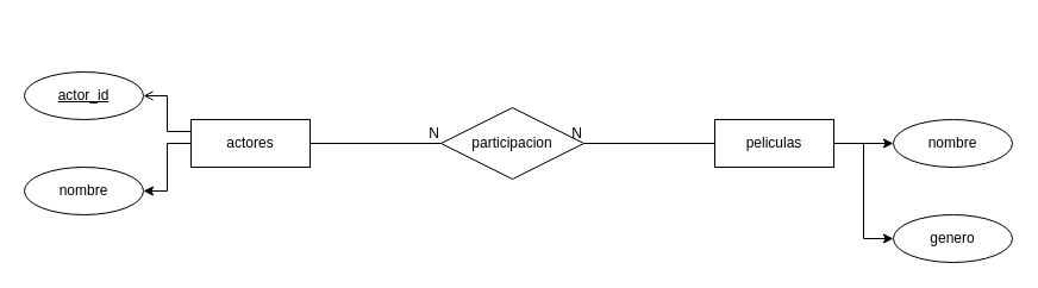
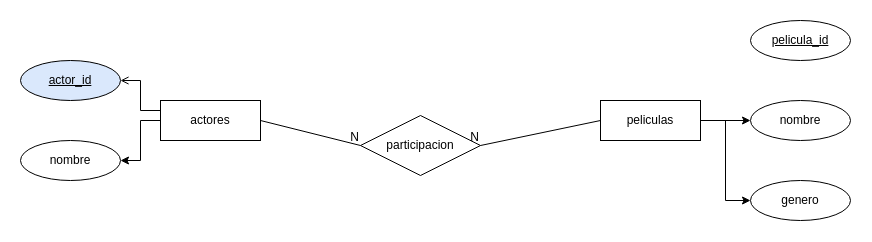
  <mxCell id="0" />
  <mxCell id="1" parent="0" />
  <mxCell id="2" style="edgeStyle=orthogonalEdgeStyle;rounded=0;orthogonalLoop=1;jettySize=auto;html=1;entryX=1;entryY=0.5;entryDx=0;entryDy=0;" edge="1" parent="1" source="3" target="14"><mxGeometry relative="1" as="geometry" /></mxCell>
  <mxCell id="3" value="actores" style="whiteSpace=wrap;html=1;align=center;" vertex="1" parent="1"><mxGeometry x="160" y="100" width="100" height="40" as="geometry" /></mxCell>
  <mxCell id="4" style="edgeStyle=orthogonalEdgeStyle;rounded=0;orthogonalLoop=1;jettySize=auto;html=1;entryX=0;entryY=0.5;entryDx=0;entryDy=0;" edge="1" parent="1" source="6" target="16"><mxGeometry relative="1" as="geometry" /></mxCell>
  <mxCell id="5" style="edgeStyle=orthogonalEdgeStyle;rounded=0;orthogonalLoop=1;jettySize=auto;html=1;entryX=0;entryY=0.5;entryDx=0;entryDy=0;" edge="1" parent="1" source="6" target="17"><mxGeometry relative="1" as="geometry" /></mxCell>
  <mxCell id="6" value="peliculas" style="whiteSpace=wrap;html=1;align=center;" vertex="1" parent="1"><mxGeometry x="600" y="100" width="100" height="40" as="geometry" /></mxCell>
- <mxCell id="7" value="participacion" style="shape=rhombus;perimeter=rhombusPerimeter;whiteSpace=wrap;html=1;align=center;" vertex="1" parent="1"><mxGeometry x="370" y="90" width="120" height="60" as="geometry" /></mxCell>
+ <mxCell id="7" value="participacion" style="shape=rhombus;perimeter=rhombusPerimeter;whiteSpace=wrap;html=1;align=center;" vertex="1" parent="1"><mxGeometry x="360" y="115" width="120" height="60" as="geometry" /></mxCell>
  <mxCell id="8" value="" style="endArrow=none;html=1;rounded=0;exitX=1;exitY=0.5;exitDx=0;exitDy=0;entryX=0;entryY=0.5;entryDx=0;entryDy=0;" edge="1" parent="1" source="3" target="7"><mxGeometry relative="1" as="geometry"><mxPoint x="270" y="180" as="sourcePoint" /><mxPoint x="430" y="180" as="targetPoint" /></mxGeometry></mxCell>
  <mxCell id="9" value="N" style="resizable=0;html=1;whiteSpace=wrap;align=right;verticalAlign=bottom;" connectable="0" vertex="1" parent="8"><mxGeometry x="1" relative="1" as="geometry" /></mxCell>
  <mxCell id="10" value="" style="endArrow=none;html=1;rounded=0;exitX=0;exitY=0.5;exitDx=0;exitDy=0;entryX=1;entryY=0.5;entryDx=0;entryDy=0;" edge="1" parent="1" source="6" target="7"><mxGeometry relative="1" as="geometry"><mxPoint x="270" y="130" as="sourcePoint" /><mxPoint x="530" y="140" as="targetPoint" /></mxGeometry></mxCell>
  <mxCell id="11" value="N" style="resizable=0;html=1;whiteSpace=wrap;align=right;verticalAlign=bottom;" connectable="0" vertex="1" parent="10"><mxGeometry x="1" relative="1" as="geometry" /></mxCell>
  <mxCell id="12" style="edgeStyle=orthogonalEdgeStyle;rounded=0;orthogonalLoop=1;jettySize=auto;html=1;exitX=0;exitY=0.25;exitDx=0;exitDy=0;endArrow=open;" edge="1" parent="1" source="3" target="13"><mxGeometry relative="1" as="geometry"><mxPoint x="140" y="40" as="targetPoint" /></mxGeometry></mxCell>
- <mxCell id="13" value="actor_id" style="ellipse;whiteSpace=wrap;html=1;align=center;fontStyle=4;" vertex="1" parent="1"><mxGeometry y="60" width="100" height="40" as="geometry" x="20" /></mxCell>
+ <mxCell id="13" value="actor_id" style="ellipse;whiteSpace=wrap;html=1;align=center;fontStyle=4;fillColor=#dae8fc;" vertex="1" parent="1"><mxGeometry y="60" width="100" height="40" as="geometry" x="20" /></mxCell>
  <mxCell id="14" value="nombre" style="ellipse;whiteSpace=wrap;html=1;align=center;" vertex="1" parent="1"><mxGeometry y="140" width="100" height="40" as="geometry" x="20" /></mxCell>
+ <mxCell id="15" value="pelicula_id" style="ellipse;whiteSpace=wrap;html=1;align=center;fontStyle=4;" vertex="1" parent="1"><mxGeometry x="750" y="20" width="100" height="40" as="geometry" /></mxCell>
  <mxCell id="16" value="nombre" style="ellipse;whiteSpace=wrap;html=1;align=center;" vertex="1" parent="1"><mxGeometry x="750" y="100" width="100" height="40" as="geometry" /></mxCell>
  <mxCell id="17" value="genero" style="ellipse;whiteSpace=wrap;html=1;align=center;" vertex="1" parent="1"><mxGeometry x="750" y="180" width="100" height="40" as="geometry" /></mxCell>
